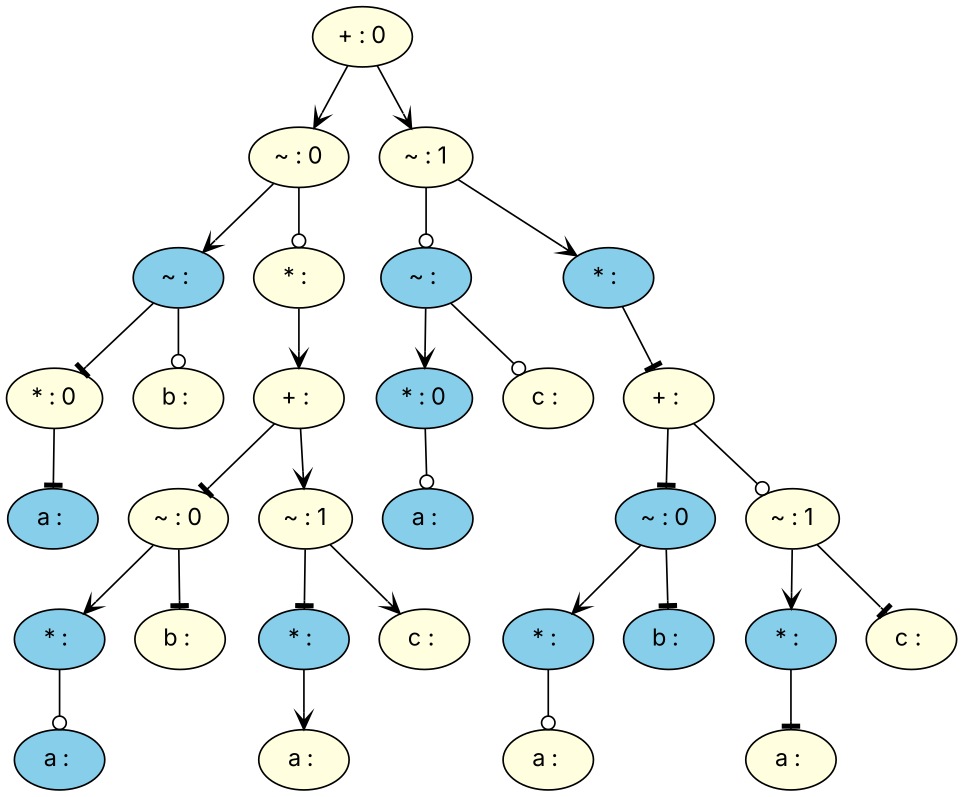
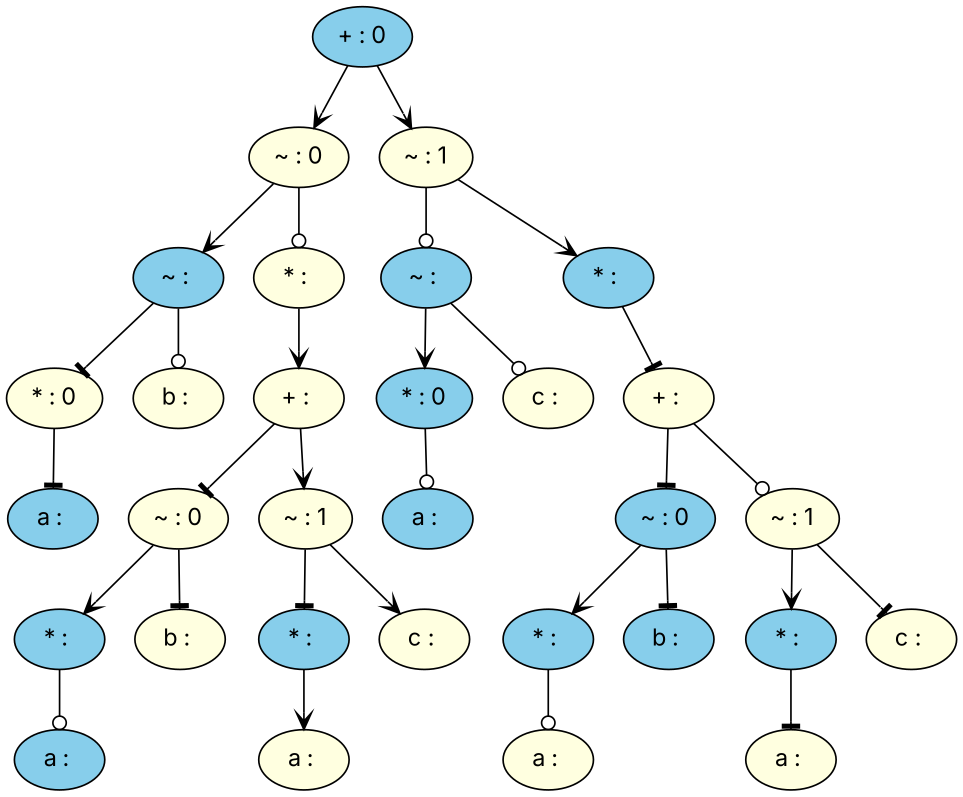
  digraph {
    fontname=Inter
    node [style=filled fillcolor=lightyellow fontname=Inter]
    edge [arrowhead=vee fontname=Inter]
-   n1 [label="+ : 0"]
+   n1 [label="+ : 0" fillcolor=skyblue]
    n2 [label="~ : 0"]
    n3 [label="~ : 1"]
    n4 [label="~ : " fillcolor=skyblue]
    n5 [label="* : "]
    n6 [label="* : 0"]
    n7 [label="b : "]
    n8 [label="a : " fillcolor=skyblue]
    n9 [label="+ : "]
    n10 [label="~ : 0"]
    n11 [label="~ : 1"]
    n12 [label="* : " fillcolor=skyblue]
    n13 [label="b : "]
    n14 [label="a : " fillcolor=skyblue]
    n15 [label="* : " fillcolor=skyblue]
    n16 [label="c : "]
    n17 [label="a : "]
    n18 [label="~ : " fillcolor=skyblue]
    n19 [label="* : " fillcolor=skyblue]
    n20 [label="* : 0" fillcolor=skyblue]
    n21 [label="c : "]
    n22 [label="a : " fillcolor=skyblue]
    n23 [label="+ : "]
    n24 [label="~ : 0" fillcolor=skyblue]
    n25 [label="~ : 1"]
    n26 [label="* : " fillcolor=skyblue]
    n27 [label="b : " fillcolor=skyblue]
    n28 [label="a : "]
    n29 [label="* : " fillcolor=skyblue]
    n30 [label="c : "]
    n31 [label="a : "]
    n1 -> n2
    n1 -> n3
    n2 -> n4
    n2 -> n5 [arrowhead=odot]
    n3 -> n18 [arrowhead=odot]
    n3 -> n19
    n4 -> n6 [arrowhead=tee]
    n4 -> n7 [arrowhead=odot]
    n5 -> n9
    n6 -> n8 [arrowhead=tee]
    n9 -> n10 [arrowhead=tee]
    n9 -> n11
    n10 -> n12
    n10 -> n13 [arrowhead=tee]
    n11 -> n15 [arrowhead=tee]
    n11 -> n16
    n12 -> n14 [arrowhead=odot]
    n15 -> n17
    n18 -> n20
    n18 -> n21 [arrowhead=odot]
    n19 -> n23 [arrowhead=tee]
    n20 -> n22 [arrowhead=odot]
    n23 -> n24 [arrowhead=tee]
    n23 -> n25 [arrowhead=odot]
    n24 -> n26
    n24 -> n27 [arrowhead=tee]
    n25 -> n29
    n25 -> n30 [arrowhead=tee]
    n26 -> n28 [arrowhead=odot]
    n29 -> n31 [arrowhead=tee]
  }
